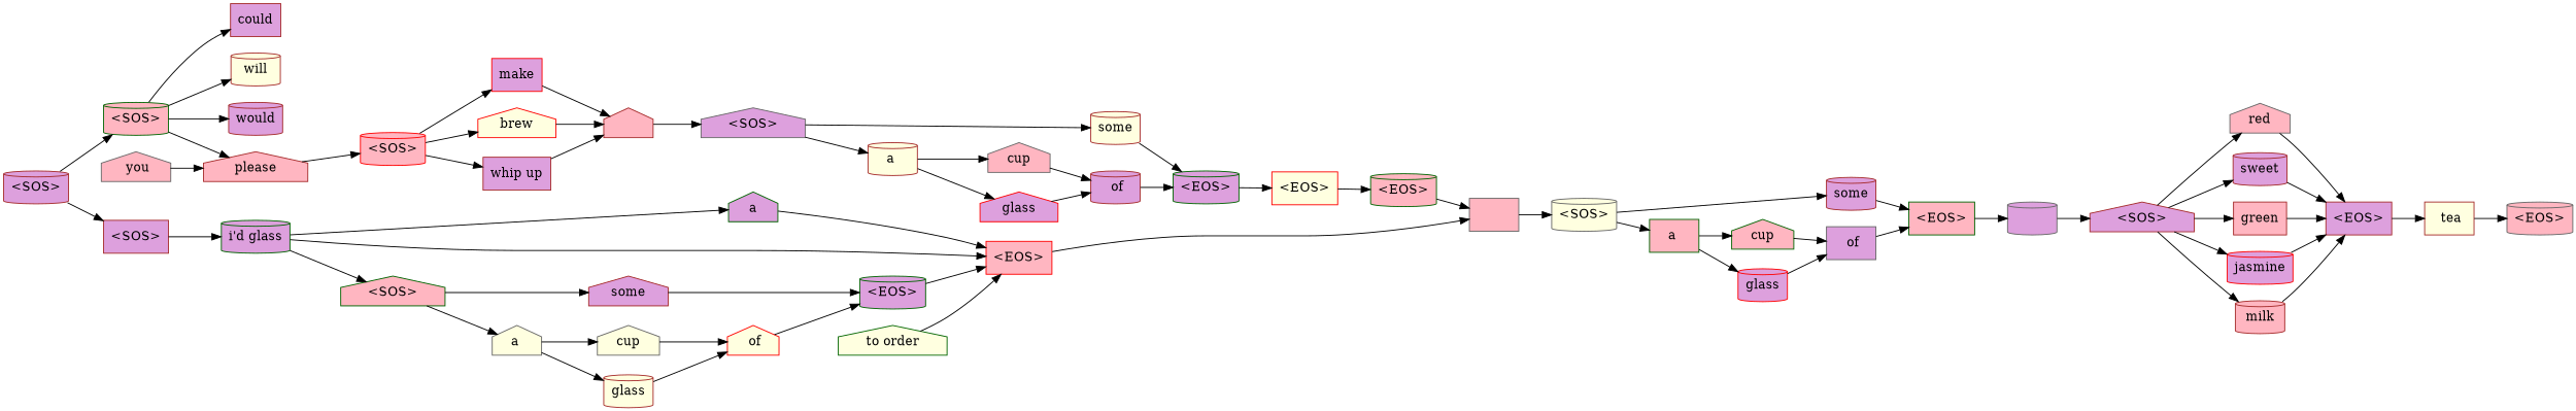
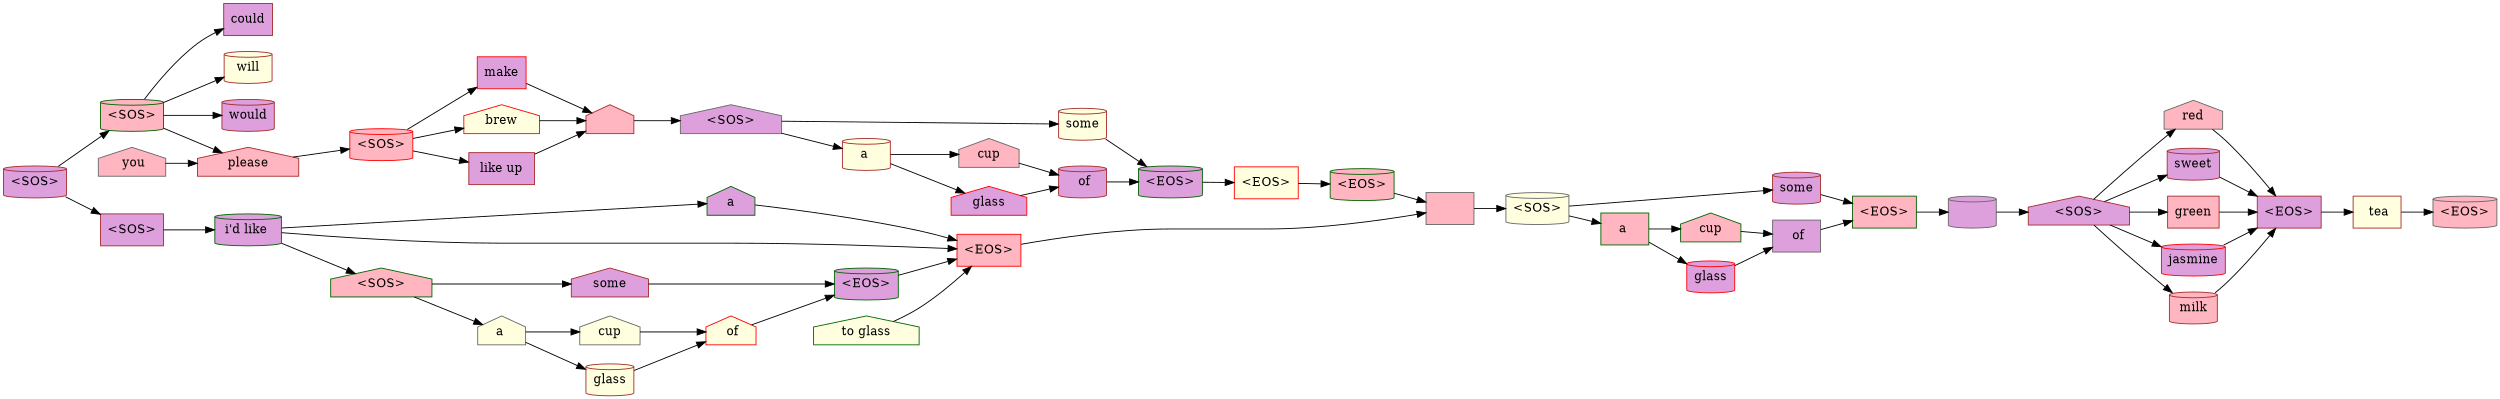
  digraph {
    rankdir=LR
    node [color=brown fillcolor=plum shape=cylinder style=filled]
    edge [weight=1]
    n1 [label="<SOS>"]
    n2 [color=darkgreen fillcolor=lightpink label="<SOS>"]
    n3 [label="<SOS>" shape=box]
    n4 [label=could shape=box]
    n5 [fillcolor=lightyellow label=will]
    n6 [label=would]
    n7 [fillcolor=lightpink label=" please " shape=house]
-   n8 [color=darkgreen label="i'd glass"]
+   n8 [color=darkgreen label="i'd like "]
    n9 [color=gray40 fillcolor=lightpink label=" " shape=box]
    n10 [color=gray40 fillcolor=lightyellow label="<SOS>"]
    n11 [label=some]
    n12 [color=darkgreen fillcolor=lightpink label="a " shape=box]
    n13 [color=gray40 label=" "]
    n14 [label="<SOS>" shape=house]
    n15 [color=gray40 fillcolor=lightpink label=red shape=house]
    n16 [label=sweet]
    n17 [fillcolor=lightpink label=green shape=box]
    n18 [color=red label=jasmine]
    n19 [fillcolor=lightpink label=milk]
    n20 [fillcolor=lightyellow label=" tea" shape=box]
    n21 [color=gray40 fillcolor=lightpink label="<EOS>"]
    n22 [color=red fillcolor=lightpink label="<SOS>"]
    n23 [color=gray40 fillcolor=lightpink label=" you" shape=house]
    n24 [color=red label=make shape=box]
    n25 [color=red fillcolor=lightyellow label=brew shape=house]
-   n26 [label="whip up" shape=box]
+   n26 [label="like up" shape=box]
    n27 [color=darkgreen fillcolor=lightpink label="<EOS>"]
    n28 [fillcolor=lightpink label=" " shape=house]
    n29 [color=gray40 label="<SOS>" shape=house]
    n30 [fillcolor=lightyellow label=some]
    n31 [fillcolor=lightyellow label="a "]
    n32 [color=red fillcolor=lightyellow label="<EOS>" shape=box]
    n33 [color=darkgreen label="<EOS>"]
    n34 [color=gray40 fillcolor=lightpink label=cup shape=house]
    n35 [color=red label=glass shape=house]
    n36 [label=" of"]
    n37 [color=darkgreen label=a shape=house]
    n38 [color=red fillcolor=lightpink label="<EOS>" shape=box]
    n39 [color=darkgreen fillcolor=lightpink label="<SOS>" shape=house]
-   n40 [color=darkgreen fillcolor=lightyellow label="to order" shape=house]
+   n40 [color=darkgreen fillcolor=lightyellow label="to glass" shape=house]
    n41 [label=some shape=house]
    n42 [color=gray40 fillcolor=lightyellow label="a " shape=house]
    n43 [color=darkgreen label="<EOS>"]
    n44 [color=gray40 fillcolor=lightyellow label=cup shape=house]
    n45 [fillcolor=lightyellow label=glass]
    n46 [color=red fillcolor=lightyellow label=" of" shape=house]
    n47 [color=darkgreen fillcolor=lightpink label="<EOS>" shape=box]
    n48 [color=darkgreen fillcolor=lightpink label=cup shape=house]
    n49 [color=red label=glass]
    n50 [color=gray40 label=" of" shape=box]
    n51 [label="<EOS>" shape=box]
    n1 -> n2
    n1 -> n3
    n2 -> n4
    n2 -> n5
    n2 -> n6
    n2 -> n7
    n3 -> n8
    n7 -> n22
    n8 -> n37
    n8 -> n38
    n8 -> n39
    n9 -> n10
    n10 -> n11
    n10 -> n12
    n11 -> n47
    n12 -> n48
    n12 -> n49
    n13 -> n14
    n14 -> n15
    n14 -> n16
    n14 -> n17
    n14 -> n18
    n14 -> n19
    n15 -> n51
    n16 -> n51
    n17 -> n51
    n18 -> n51
    n19 -> n51
    n20 -> n21
    n22 -> n24
    n22 -> n25
    n22 -> n26
    n23 -> n7
    n24 -> n28
    n25 -> n28
    n26 -> n28
    n27 -> n9
    n28 -> n29
    n29 -> n30
    n29 -> n31
    n30 -> n33
    n31 -> n34
    n31 -> n35
    n32 -> n27
    n33 -> n32
    n34 -> n36
    n35 -> n36
    n36 -> n33
    n37 -> n38
    n38 -> n9
    n39 -> n41
    n39 -> n42
    n40 -> n38
    n41 -> n43
    n42 -> n44
    n42 -> n45
    n43 -> n38
    n44 -> n46
    n45 -> n46
    n46 -> n43
    n47 -> n13
    n48 -> n50
    n49 -> n50
    n50 -> n47
    n51 -> n20
  }
